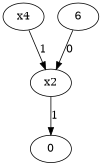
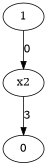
  digraph {
-   x4
    x2
    0
-   1 [label=6]
-   x4 -> x2 [label=1]
-   x2 -> 0 [label=1]
+   1
+   x2 -> 0 [label=3]
    1 -> x2 [label=0]
  }
